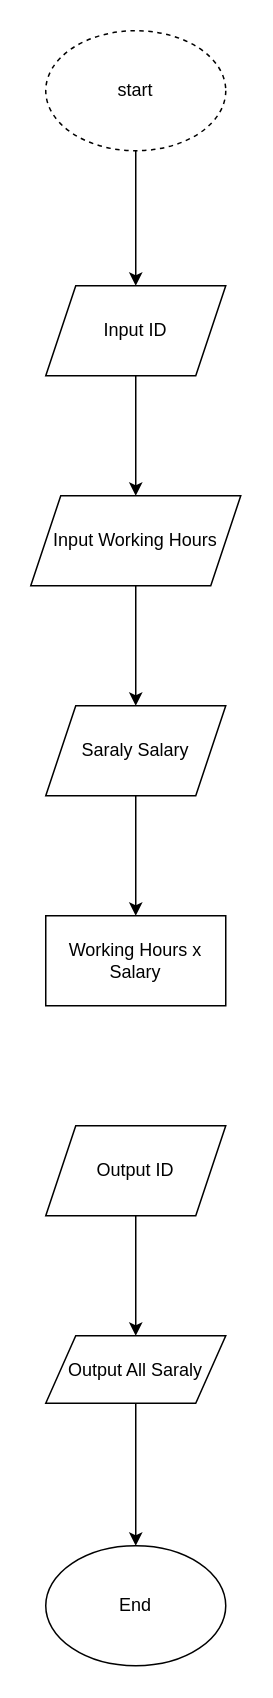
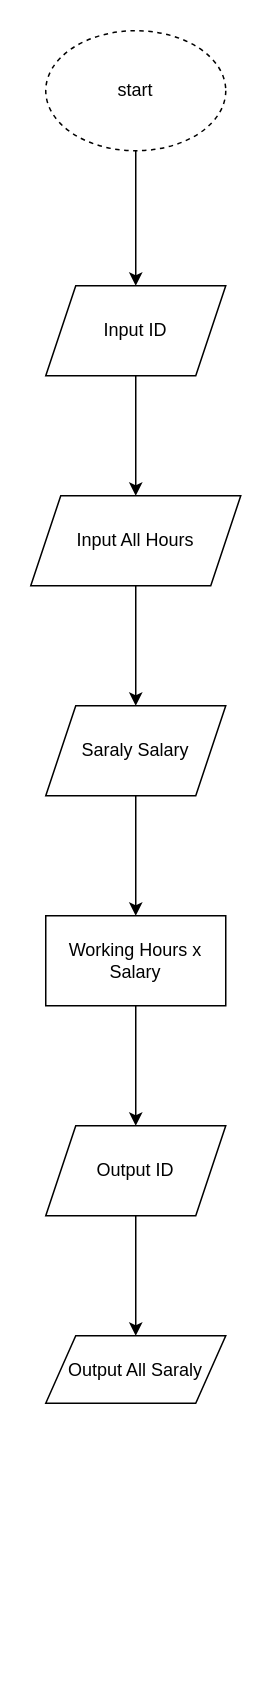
  <mxCell id="0" />
  <mxCell id="1" parent="0" />
  <mxCell id="2" value="" style="edgeStyle=orthogonalEdgeStyle;rounded=0;orthogonalLoop=1;jettySize=auto;html=1;" edge="1" parent="1" source="3" target="5"><mxGeometry relative="1" as="geometry" /></mxCell>
  <mxCell id="3" value="start" style="ellipse;whiteSpace=wrap;html=1;dashed=1;" vertex="1" parent="1"><mxGeometry x="30" y="20" width="120" height="80" as="geometry" /></mxCell>
  <mxCell id="4" value="" style="edgeStyle=orthogonalEdgeStyle;rounded=0;orthogonalLoop=1;jettySize=auto;html=1;" edge="1" parent="1" source="5" target="7"><mxGeometry relative="1" as="geometry" /></mxCell>
  <mxCell id="5" value="Input ID" style="shape=parallelogram;perimeter=parallelogramPerimeter;whiteSpace=wrap;html=1;fixedSize=1;" vertex="1" parent="1"><mxGeometry x="30" y="190" width="120" height="60" as="geometry" /></mxCell>
  <mxCell id="6" value="" style="edgeStyle=orthogonalEdgeStyle;rounded=0;orthogonalLoop=1;jettySize=auto;html=1;" edge="1" parent="1" source="7" target="9"><mxGeometry relative="1" as="geometry" /></mxCell>
- <mxCell id="7" value="Input Working Hours" style="shape=parallelogram;perimeter=parallelogramPerimeter;whiteSpace=wrap;html=1;fixedSize=1;" vertex="1" parent="1"><mxGeometry x="20" y="330" width="140" height="60" as="geometry" /></mxCell>
+ <mxCell id="7" value="Input All Hours" style="shape=parallelogram;perimeter=parallelogramPerimeter;whiteSpace=wrap;html=1;fixedSize=1;" vertex="1" parent="1"><mxGeometry x="20" y="330" width="140" height="60" as="geometry" /></mxCell>
  <mxCell id="8" value="" style="edgeStyle=orthogonalEdgeStyle;rounded=0;orthogonalLoop=1;jettySize=auto;html=1;" edge="1" parent="1" source="9" target="11"><mxGeometry relative="1" as="geometry" /></mxCell>
  <mxCell id="9" value="Saraly Salary" style="shape=parallelogram;perimeter=parallelogramPerimeter;whiteSpace=wrap;html=1;fixedSize=1;" vertex="1" parent="1"><mxGeometry x="30" y="470" width="120" height="60" as="geometry" /></mxCell>
+ <mxCell id="10" value="" style="edgeStyle=orthogonalEdgeStyle;rounded=0;orthogonalLoop=1;jettySize=auto;html=1;" edge="1" parent="1" source="11" target="13"><mxGeometry relative="1" as="geometry" /></mxCell>
  <mxCell id="11" value="Working Hours x Salary" style="whiteSpace=wrap;html=1;" vertex="1" parent="1"><mxGeometry x="30" y="610" width="120" height="60" as="geometry" /></mxCell>
  <mxCell id="12" value="" style="edgeStyle=orthogonalEdgeStyle;rounded=0;orthogonalLoop=1;jettySize=auto;html=1;" edge="1" parent="1" source="13" target="15"><mxGeometry relative="1" as="geometry" /></mxCell>
  <mxCell id="13" value="Output ID" style="shape=parallelogram;perimeter=parallelogramPerimeter;whiteSpace=wrap;html=1;fixedSize=1;" vertex="1" parent="1"><mxGeometry x="30" y="750" width="120" height="60" as="geometry" /></mxCell>
- <mxCell id="14" value="" style="edgeStyle=orthogonalEdgeStyle;rounded=0;orthogonalLoop=1;jettySize=auto;html=1;" edge="1" parent="1" source="15" target="16"><mxGeometry relative="1" as="geometry" /></mxCell>
  <mxCell id="15" value="Output All Saraly" style="shape=parallelogram;perimeter=parallelogramPerimeter;whiteSpace=wrap;html=1;fixedSize=1;" vertex="1" parent="1"><mxGeometry x="30" y="890" width="120" height="45" as="geometry" /></mxCell>
- <mxCell id="16" value="End" style="ellipse;whiteSpace=wrap;html=1;" vertex="1" parent="1"><mxGeometry x="30" y="1030" width="120" height="80" as="geometry" /></mxCell>
